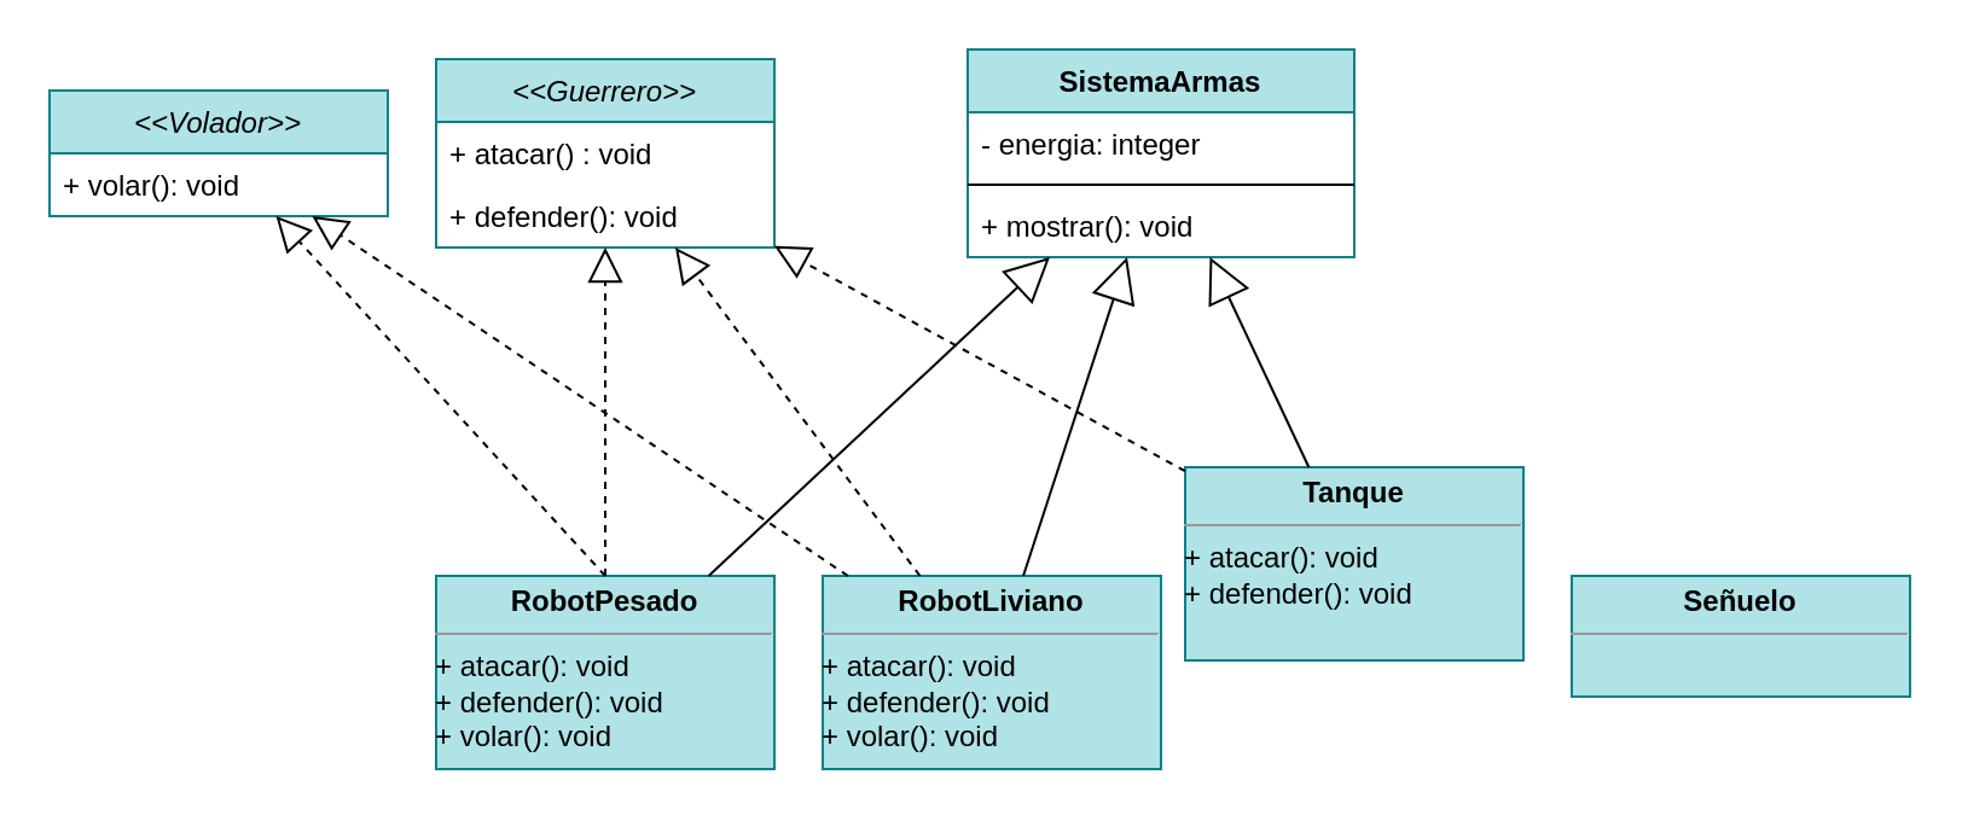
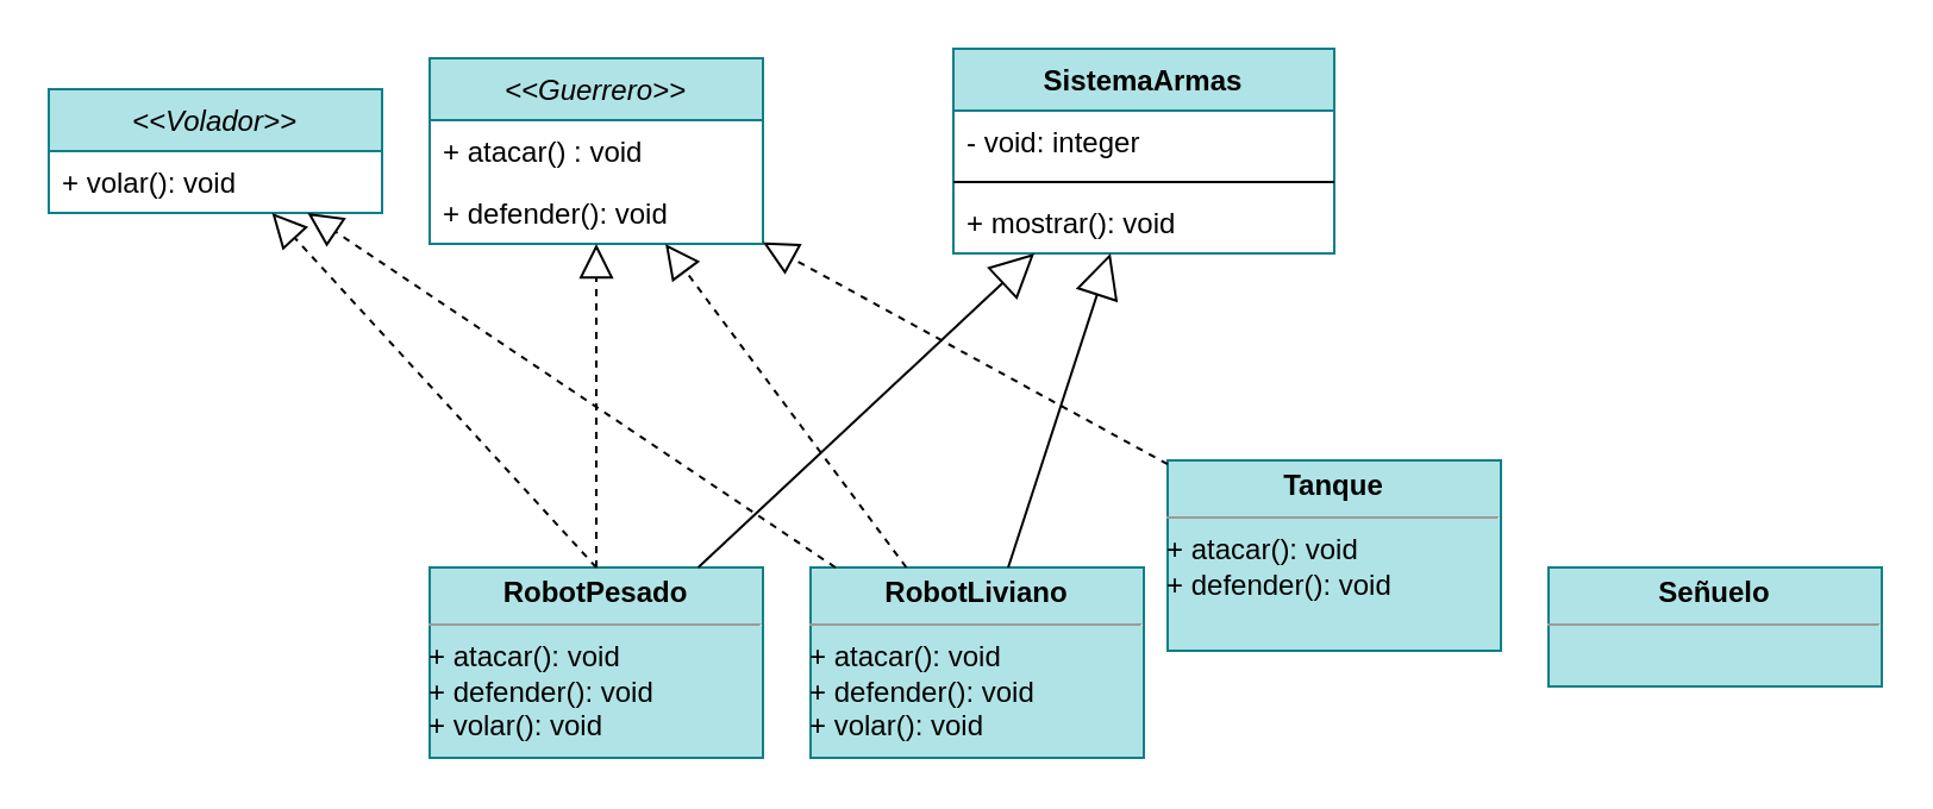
  <mxCell id="0" />
  <mxCell id="1" parent="0" />
  <mxCell id="2" value="SistemaArmas" style="swimlane;fontStyle=1;align=center;verticalAlign=top;childLayout=stackLayout;horizontal=1;startSize=26;horizontalStack=0;resizeParent=1;resizeParentMax=0;resizeLast=0;collapsible=1;marginBottom=0;fillColor=#b0e3e6;strokeColor=#0e8088;" vertex="1" parent="1"><mxGeometry x="400" y="20" width="160" height="86" as="geometry" /></mxCell>
- <mxCell id="3" value="- energia: integer" style="text;strokeColor=none;fillColor=none;align=left;verticalAlign=top;spacingLeft=4;spacingRight=4;overflow=hidden;rotatable=0;points=[[0,0.5],[1,0.5]];portConstraint=eastwest;" vertex="1" parent="2"><mxGeometry y="26" width="160" height="26" as="geometry" /></mxCell>
+ <mxCell id="3" value="- void: integer" style="text;strokeColor=none;fillColor=none;align=left;verticalAlign=top;spacingLeft=4;spacingRight=4;overflow=hidden;rotatable=0;points=[[0,0.5],[1,0.5]];portConstraint=eastwest;" vertex="1" parent="2"><mxGeometry y="26" width="160" height="26" as="geometry" /></mxCell>
  <mxCell id="4" value="" style="line;strokeWidth=1;fillColor=none;align=left;verticalAlign=middle;spacingTop=-1;spacingLeft=3;spacingRight=3;rotatable=0;labelPosition=right;points=[];portConstraint=eastwest;" vertex="1" parent="2"><mxGeometry y="52" width="160" height="8" as="geometry" /></mxCell>
  <mxCell id="5" value="+ mostrar(): void" style="text;strokeColor=none;fillColor=none;align=left;verticalAlign=top;spacingLeft=4;spacingRight=4;overflow=hidden;rotatable=0;points=[[0,0.5],[1,0.5]];portConstraint=eastwest;" vertex="1" parent="2"><mxGeometry y="60" width="160" height="26" as="geometry" /></mxCell>
  <mxCell id="6" value="&lt;&lt;Volador&gt;&gt;" style="swimlane;fontStyle=2;childLayout=stackLayout;horizontal=1;startSize=26;fillColor=#b0e3e6;horizontalStack=0;resizeParent=1;resizeParentMax=0;resizeLast=0;collapsible=1;marginBottom=0;strokeColor=#0e8088;" vertex="1" parent="1"><mxGeometry y="37" width="140" height="52" as="geometry" x="20" /></mxCell>
  <mxCell id="7" value="+ volar(): void" style="text;strokeColor=none;fillColor=none;align=left;verticalAlign=top;spacingLeft=4;spacingRight=4;overflow=hidden;rotatable=0;points=[[0,0.5],[1,0.5]];portConstraint=eastwest;" vertex="1" parent="6"><mxGeometry y="26" width="140" height="26" as="geometry" /></mxCell>
  <mxCell id="8" value="&lt;&lt;Guerrero&gt;&gt;" style="swimlane;fontStyle=2;childLayout=stackLayout;horizontal=1;startSize=26;fillColor=#b0e3e6;horizontalStack=0;resizeParent=1;resizeParentMax=0;resizeLast=0;collapsible=1;marginBottom=0;strokeColor=#0e8088;" vertex="1" parent="1"><mxGeometry x="180" y="24" width="140" height="78" as="geometry" /></mxCell>
  <mxCell id="9" value="+ atacar() : void" style="text;strokeColor=none;fillColor=none;align=left;verticalAlign=top;spacingLeft=4;spacingRight=4;overflow=hidden;rotatable=0;points=[[0,0.5],[1,0.5]];portConstraint=eastwest;" vertex="1" parent="8"><mxGeometry y="26" width="140" height="26" as="geometry" /></mxCell>
  <mxCell id="10" value="+ defender(): void" style="text;strokeColor=none;fillColor=none;align=left;verticalAlign=top;spacingLeft=4;spacingRight=4;overflow=hidden;rotatable=0;points=[[0,0.5],[1,0.5]];portConstraint=eastwest;" vertex="1" parent="8"><mxGeometry y="52" width="140" height="26" as="geometry" /></mxCell>
  <mxCell id="11" value="&lt;p style=&quot;margin: 0px ; margin-top: 4px ; text-align: center&quot;&gt;&lt;b&gt;RobotPesado&lt;/b&gt;&lt;/p&gt;&lt;hr size=&quot;1&quot;&gt;&lt;div style=&quot;height: 2px&quot;&gt;+ atacar(): void&lt;br&gt;+ defender(): void&lt;br&gt;+ volar(): void&lt;/div&gt;&lt;div style=&quot;height: 2px&quot;&gt;&lt;br&gt;&lt;/div&gt;" style="verticalAlign=top;align=left;overflow=fill;fontSize=12;fontFamily=Helvetica;html=1;fillColor=#b0e3e6;strokeColor=#0e8088;" vertex="1" parent="1"><mxGeometry x="180" y="238" width="140" height="80" as="geometry" /></mxCell>
  <mxCell id="12" value="&lt;p style=&quot;margin: 0px ; margin-top: 4px ; text-align: center&quot;&gt;&lt;b&gt;RobotLiviano&lt;/b&gt;&lt;/p&gt;&lt;hr size=&quot;1&quot;&gt;&lt;div style=&quot;height: 2px&quot;&gt;+ atacar(): void&lt;br&gt;+ defender(): void&lt;br&gt;+ volar(): void&lt;/div&gt;" style="verticalAlign=top;align=left;overflow=fill;fontSize=12;fontFamily=Helvetica;html=1;fillColor=#b0e3e6;strokeColor=#0e8088;" vertex="1" parent="1"><mxGeometry x="340" y="238" width="140" height="80" as="geometry" /></mxCell>
  <mxCell id="13" value="&lt;p style=&quot;margin: 0px ; margin-top: 4px ; text-align: center&quot;&gt;&lt;b&gt;Tanque&lt;/b&gt;&lt;/p&gt;&lt;hr size=&quot;1&quot;&gt;&lt;div style=&quot;height: 2px&quot;&gt;+ atacar(): void&lt;br&gt;+ defender(): void&lt;br&gt;&lt;/div&gt;" style="verticalAlign=top;align=left;overflow=fill;fontSize=12;fontFamily=Helvetica;html=1;fillColor=#b0e3e6;strokeColor=#0e8088;" vertex="1" parent="1"><mxGeometry x="490" y="193" width="140" height="80" as="geometry" /></mxCell>
  <mxCell id="14" value="&lt;p style=&quot;margin: 0px ; margin-top: 4px ; text-align: center&quot;&gt;&lt;b&gt;Señuelo&lt;/b&gt;&lt;/p&gt;&lt;hr size=&quot;1&quot;&gt;&lt;div style=&quot;height: 2px&quot;&gt;&lt;br&gt;&lt;br&gt;&lt;/div&gt;" style="verticalAlign=top;align=left;overflow=fill;fontSize=12;fontFamily=Helvetica;html=1;fillColor=#b0e3e6;strokeColor=#0e8088;" vertex="1" parent="1"><mxGeometry x="650" y="238" width="140" height="50" as="geometry" /></mxCell>
  <mxCell id="15" value="" style="endArrow=block;endSize=16;endFill=0;html=1;" edge="1" parent="1" source="11" target="2"><mxGeometry x="-1" y="-241" width="160" relative="1" as="geometry"><mxPoint x="350" y="168" as="sourcePoint" /><mxPoint x="510" y="168" as="targetPoint" /><mxPoint x="-240" y="-221" as="offset" /></mxGeometry></mxCell>
  <mxCell id="16" value="" style="endArrow=block;endSize=16;endFill=0;html=1;" edge="1" parent="1" source="12" target="2"><mxGeometry x="-1" y="-241" width="160" relative="1" as="geometry"><mxPoint x="293.659" y="248" as="sourcePoint" /><mxPoint x="441.756" y="116" as="targetPoint" /><mxPoint x="-240" y="-221" as="offset" /></mxGeometry></mxCell>
- <mxCell id="17" value="" style="endArrow=block;endSize=16;endFill=0;html=1;" edge="1" parent="1" source="13" target="2"><mxGeometry x="-1" y="-241" width="160" relative="1" as="geometry"><mxPoint x="303.659" y="258" as="sourcePoint" /><mxPoint x="451.756" y="126" as="targetPoint" /><mxPoint x="-240" y="-221" as="offset" /></mxGeometry></mxCell>
  <mxCell id="18" value="" style="endArrow=block;dashed=1;endFill=0;endSize=12;html=1;exitX=0.5;exitY=0;exitDx=0;exitDy=0;" edge="1" parent="1" source="11" target="6"><mxGeometry width="160" relative="1" as="geometry"><mxPoint x="350" y="168" as="sourcePoint" /><mxPoint x="510" y="168" as="targetPoint" /></mxGeometry></mxCell>
  <mxCell id="19" value="" style="endArrow=block;dashed=1;endFill=0;endSize=12;html=1;" edge="1" parent="1" source="11" target="8"><mxGeometry width="160" relative="1" as="geometry"><mxPoint x="260" y="248" as="sourcePoint" /><mxPoint x="123.771" y="99" as="targetPoint" /></mxGeometry></mxCell>
  <mxCell id="20" value="" style="endArrow=block;dashed=1;endFill=0;endSize=12;html=1;" edge="1" parent="1" source="12" target="6"><mxGeometry width="160" relative="1" as="geometry"><mxPoint x="260" y="248" as="sourcePoint" /><mxPoint x="260" y="112" as="targetPoint" /></mxGeometry></mxCell>
  <mxCell id="21" value="" style="endArrow=block;dashed=1;endFill=0;endSize=12;html=1;" edge="1" parent="1" source="12" target="8"><mxGeometry width="160" relative="1" as="geometry"><mxPoint x="270" y="258" as="sourcePoint" /><mxPoint x="270" y="122" as="targetPoint" /></mxGeometry></mxCell>
  <mxCell id="22" value="" style="endArrow=block;dashed=1;endFill=0;endSize=12;html=1;" edge="1" parent="1" source="13" target="8"><mxGeometry width="160" relative="1" as="geometry"><mxPoint x="280" y="268" as="sourcePoint" /><mxPoint x="280" y="132" as="targetPoint" /></mxGeometry></mxCell>
